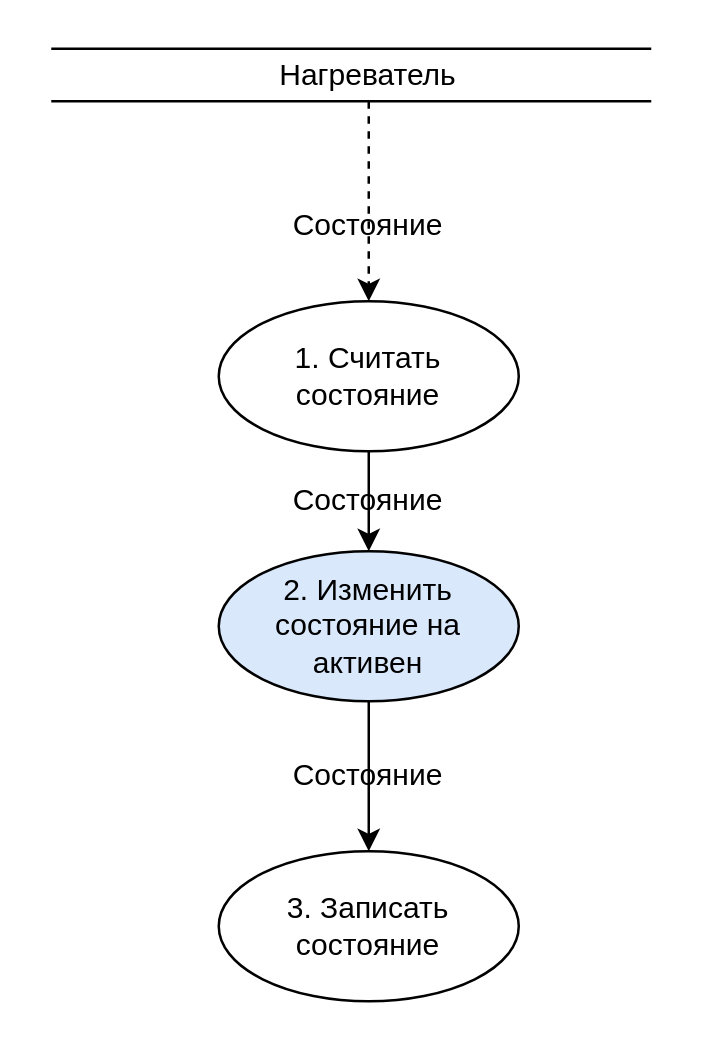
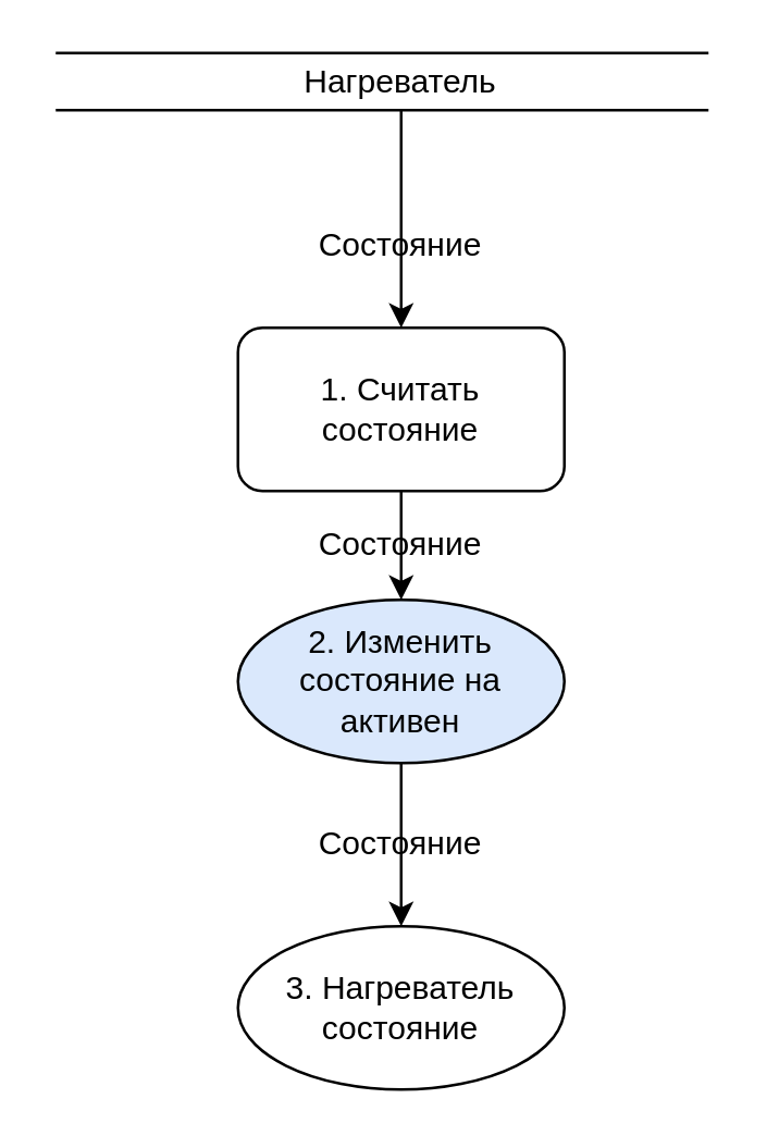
  <mxCell id="0" />
  <mxCell id="1" parent="0" />
  <mxCell id="2" value="" style="shape=link;html=1;width=21;" parent="1" edge="1"><mxGeometry width="50" height="50" relative="1" as="geometry"><mxPoint x="20" y="29.5" as="sourcePoint" /><mxPoint x="260" y="29.5" as="targetPoint" /></mxGeometry></mxCell>
- <mxCell id="3" style="edgeStyle=orthogonalEdgeStyle;rounded=0;orthogonalLoop=1;jettySize=auto;html=1;exitX=0.5;exitY=1;exitDx=0;exitDy=0;entryX=0.5;entryY=0;entryDx=0;entryDy=0;dashed=1;" parent="1" source="4" target="6" edge="1"><mxGeometry relative="1" as="geometry"><mxPoint x="147" y="70" as="targetPoint" /></mxGeometry></mxCell>
+ <mxCell id="3" style="edgeStyle=orthogonalEdgeStyle;rounded=0;orthogonalLoop=1;jettySize=auto;html=1;exitX=0.5;exitY=1;exitDx=0;exitDy=0;entryX=0.5;entryY=0;entryDx=0;entryDy=0;" parent="1" source="4" target="6" edge="1"><mxGeometry relative="1" as="geometry"><mxPoint x="147" y="70" as="targetPoint" /></mxGeometry></mxCell>
  <mxCell id="4" value="Нагреватель" style="text;html=1;strokeColor=none;fillColor=none;align=center;verticalAlign=middle;whiteSpace=wrap;rounded=0;" parent="1" vertex="1"><mxGeometry x="47" y="20" width="200" height="20" as="geometry" /></mxCell>
  <mxCell id="5" style="edgeStyle=orthogonalEdgeStyle;rounded=0;orthogonalLoop=1;jettySize=auto;html=1;exitX=0.5;exitY=1;exitDx=0;exitDy=0;" parent="1" source="6" edge="1"><mxGeometry relative="1" as="geometry"><mxPoint x="147" y="220" as="targetPoint" /></mxGeometry></mxCell>
- <mxCell id="6" value="1. Считать состояние" style="ellipse;whiteSpace=wrap;html=1;" parent="1" vertex="1"><mxGeometry x="87" y="120" width="120" height="60" as="geometry" /></mxCell>
+ <mxCell id="6" value="1. Считать состояние" style="whiteSpace=wrap;html=1;rounded=1;" parent="1" vertex="1"><mxGeometry x="87" y="120" width="120" height="60" as="geometry" /></mxCell>
  <mxCell id="7" value="2. Изменить состояние на активен" style="ellipse;whiteSpace=wrap;html=1;fillColor=#dae8fc;" parent="1" vertex="1"><mxGeometry x="87" y="220" width="120" height="60" as="geometry" /></mxCell>
  <mxCell id="8" value="" style="endArrow=classic;html=1;exitX=0.5;exitY=1;exitDx=0;exitDy=0;entryX=0.5;entryY=0;entryDx=0;entryDy=0;" parent="1" source="7" target="9" edge="1"><mxGeometry width="50" height="50" relative="1" as="geometry"><mxPoint x="147" y="360" as="sourcePoint" /><mxPoint x="147" y="340" as="targetPoint" /></mxGeometry></mxCell>
- <mxCell id="9" value="3. Записать состояние" style="ellipse;whiteSpace=wrap;html=1;" parent="1" vertex="1"><mxGeometry x="87" y="340" width="120" height="60" as="geometry" /></mxCell>
+ <mxCell id="9" value="3. Нагреватель состояние" style="ellipse;whiteSpace=wrap;html=1;" parent="1" vertex="1"><mxGeometry x="87" y="340" width="120" height="60" as="geometry" /></mxCell>
  <mxCell id="10" value="Состояние" style="text;html=1;strokeColor=none;fillColor=none;align=center;verticalAlign=middle;whiteSpace=wrap;rounded=0;" vertex="1" parent="1"><mxGeometry x="127" y="80" width="40" height="20" as="geometry" /></mxCell>
  <mxCell id="11" value="Состояние" style="text;html=1;strokeColor=none;fillColor=none;align=center;verticalAlign=middle;whiteSpace=wrap;rounded=0;" vertex="1" parent="1"><mxGeometry x="127" y="190" width="40" height="20" as="geometry" /></mxCell>
  <mxCell id="12" value="Состояние" style="text;html=1;strokeColor=none;fillColor=none;align=center;verticalAlign=middle;whiteSpace=wrap;rounded=0;" vertex="1" parent="1"><mxGeometry x="127" y="300" width="40" height="20" as="geometry" /></mxCell>
